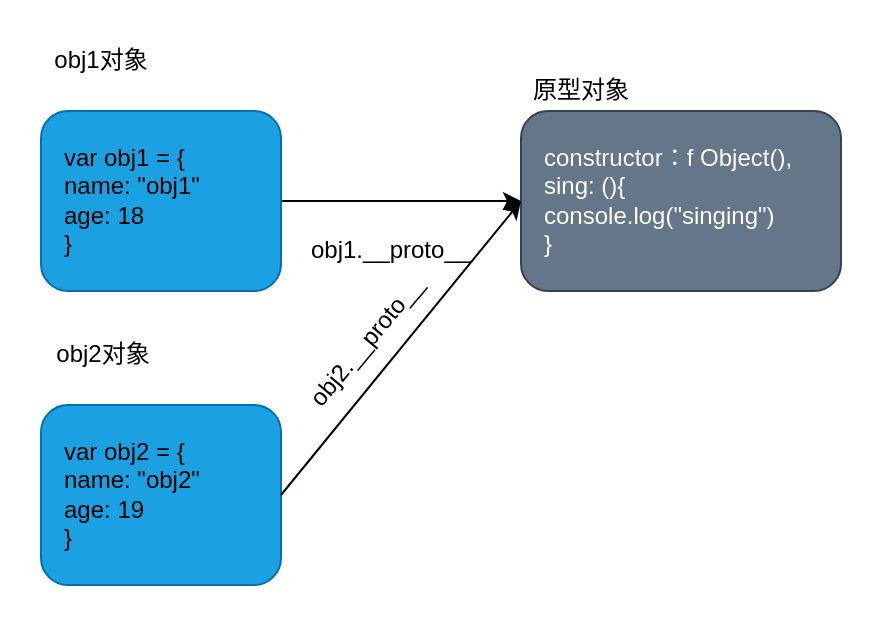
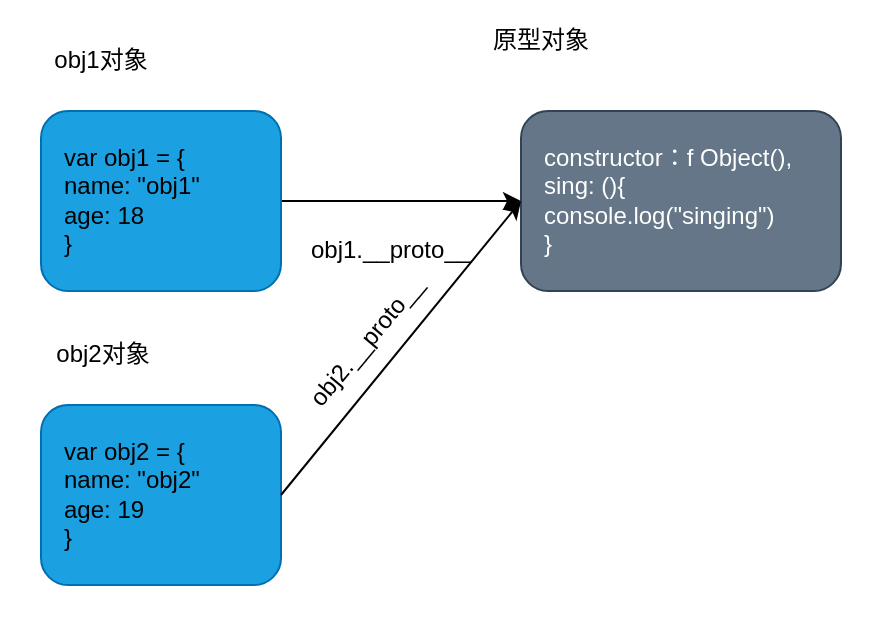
  <mxCell id="0" />
  <mxCell id="1" parent="0" />
  <mxCell id="2" style="edgeStyle=none;html=1;fontColor=#000000;strokeColor=#000000;" parent="1" source="3" target="6" edge="1"><mxGeometry relative="1" as="geometry" /></mxCell>
  <mxCell id="3" value="" style="whiteSpace=wrap;html=1;rounded=1;fillColor=#1ba1e2;fontColor=#ffffff;strokeColor=#006EAF;" parent="1" vertex="1"><mxGeometry x="20" y="55" width="120" height="90" as="geometry" /></mxCell>
  <mxCell id="4" value="&lt;font color=&quot;#000000&quot;&gt;obj1对象&lt;/font&gt;" style="text;html=1;resizable=0;autosize=1;align=center;verticalAlign=middle;points=[];fillColor=none;strokeColor=none;rounded=0;" parent="1" vertex="1"><mxGeometry x="20" y="20" width="60" height="20" as="geometry" /></mxCell>
  <mxCell id="5" value="var obj1 = {&lt;br&gt;name: &quot;obj1&quot;&lt;br&gt;age: 18&lt;br&gt;}" style="text;html=1;resizable=0;autosize=1;align=left;verticalAlign=middle;points=[];fillColor=none;strokeColor=none;rounded=0;fontColor=#000000;" parent="1" vertex="1"><mxGeometry x="30" y="70" width="78" height="60" as="geometry" /></mxCell>
  <mxCell id="6" value="" style="whiteSpace=wrap;html=1;rounded=1;fillColor=#647687;fontColor=#ffffff;strokeColor=#314354;" parent="1" vertex="1"><mxGeometry x="260" y="55" width="160" height="90" as="geometry" /></mxCell>
- <mxCell id="7" value="&lt;font color=&quot;#000000&quot;&gt;原型对象&lt;/font&gt;" style="text;html=1;resizable=0;autosize=1;align=center;verticalAlign=middle;points=[];fillColor=none;strokeColor=none;rounded=0;" parent="1" vertex="1"><mxGeometry x="260" y="35" width="60" height="20" as="geometry" /></mxCell>
+ <mxCell id="7" value="&lt;font color=&quot;#000000&quot;&gt;原型对象&lt;/font&gt;" style="text;html=1;resizable=0;autosize=1;align=center;verticalAlign=middle;points=[];fillColor=none;strokeColor=none;rounded=0;" parent="1" vertex="1"><mxGeometry x="240" y="10" width="60" height="20" as="geometry" /></mxCell>
  <mxCell id="8" value="&lt;font color=&quot;#ffffff&quot;&gt;constructor：f Object(),&lt;/font&gt;&lt;span class=&quot;separator&quot; style=&quot;box-sizing: border-box ; min-width: 0px ; min-height: 0px ; color: rgb(32 , 33 , 36) ; font-family: &amp;#34;menlo&amp;#34; , monospace ; font-size: 11px&quot;&gt;&lt;i&gt;&lt;br&gt;&lt;/i&gt;&lt;/span&gt;&lt;font color=&quot;#ffffff&quot;&gt;sing: (){&lt;br&gt;&lt;span&gt;&#09;&lt;/span&gt;console.log(&quot;singing&quot;)&lt;br&gt;}&lt;br&gt;&lt;/font&gt;" style="text;html=1;resizable=0;autosize=1;align=left;verticalAlign=middle;points=[];fillColor=none;strokeColor=none;rounded=0;fontColor=#000000;" parent="1" vertex="1"><mxGeometry x="270" y="70" width="134" height="60" as="geometry" /></mxCell>
  <mxCell id="9" value="obj1.__proto__" style="text;html=1;resizable=0;autosize=1;align=center;verticalAlign=middle;points=[];fillColor=none;strokeColor=none;rounded=0;labelBackgroundColor=none;fontColor=#000000;" parent="1" vertex="1"><mxGeometry x="150" y="116" width="90" height="18" as="geometry" /></mxCell>
  <mxCell id="10" value="" style="whiteSpace=wrap;html=1;rounded=1;fillColor=#1ba1e2;fontColor=#ffffff;strokeColor=#006EAF;" parent="1" vertex="1"><mxGeometry x="20" y="202" width="120" height="90" as="geometry" /></mxCell>
  <mxCell id="11" value="&lt;font color=&quot;#000000&quot;&gt;obj2对象&lt;/font&gt;" style="text;html=1;resizable=0;autosize=1;align=center;verticalAlign=middle;points=[];fillColor=none;strokeColor=none;rounded=0;" parent="1" vertex="1"><mxGeometry x="22" y="168" width="57" height="18" as="geometry" /></mxCell>
  <mxCell id="12" value="var obj2 = {&lt;br&gt;name: &quot;obj2&quot;&lt;br&gt;age: 19&lt;br&gt;}" style="text;html=1;resizable=0;autosize=1;align=left;verticalAlign=middle;points=[];fillColor=none;strokeColor=none;rounded=0;fontColor=#000000;" parent="1" vertex="1"><mxGeometry x="30" y="217" width="78" height="60" as="geometry" /></mxCell>
  <mxCell id="13" style="edgeStyle=none;html=1;fontColor=#000000;strokeColor=#000000;exitX=1;exitY=0.5;exitDx=0;exitDy=0;entryX=0;entryY=0.5;entryDx=0;entryDy=0;" parent="1" source="10" target="6" edge="1"><mxGeometry relative="1" as="geometry"><mxPoint x="150" y="110" as="sourcePoint" /><mxPoint x="270" y="110" as="targetPoint" /></mxGeometry></mxCell>
  <mxCell id="14" value="obj2.__proto__" style="text;html=1;resizable=0;autosize=1;align=center;verticalAlign=middle;points=[];fillColor=none;strokeColor=none;rounded=0;labelBackgroundColor=none;fontColor=#000000;rotation=-50;" parent="1" vertex="1"><mxGeometry x="138" y="162" width="90" height="18" as="geometry" /></mxCell>
